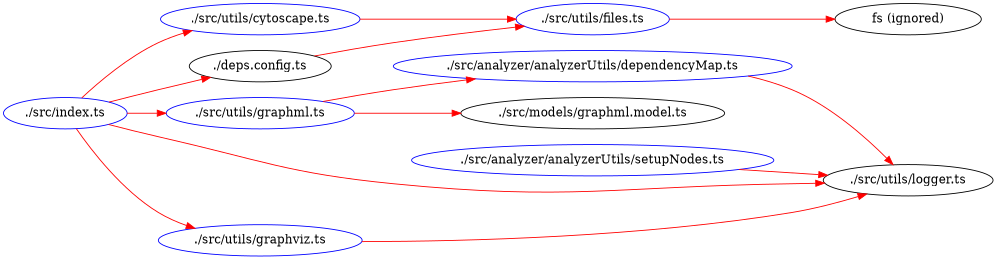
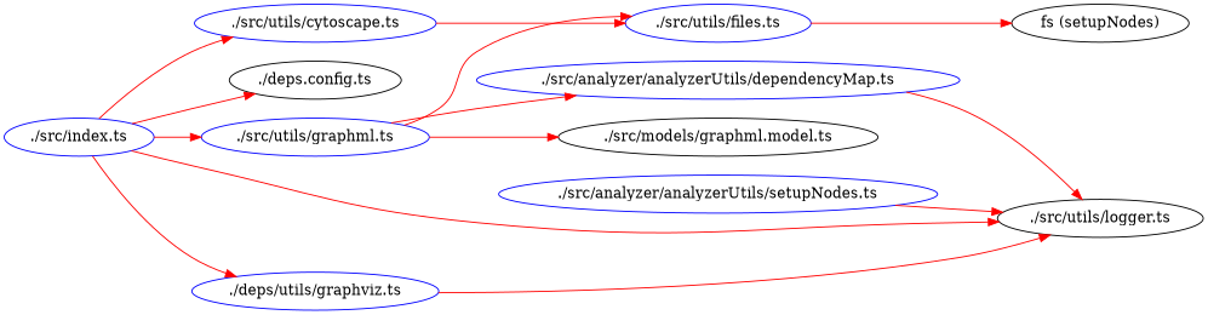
  digraph {
    rankdir=LR
    node [color=blue]
    edge [color=red]
    "./src/utils/logger.ts" [color=""]
    "./src/analyzer/analyzerUtils/dependencyMap.ts"
    "./src/analyzer/analyzerUtils/setupNodes.ts"
    "./src/index.ts"
    "./deps.config.ts" [color=""]
-   "./src/utils/graphviz.ts"
+   "./src/utils/graphviz.ts" [label="./deps/utils/graphviz.ts"]
    "./src/utils/cytoscape.ts"
    "./src/utils/graphml.ts"
    "./src/utils/files.ts"
    "./src/models/graphml.model.ts" [color=""]
-   "fs (ignored)" [color=""]
+   "fs (ignored)" [label="fs (setupNodes)" color=""]
    "./src/analyzer/analyzerUtils/dependencyMap.ts" -> "./src/utils/logger.ts"
    "./src/analyzer/analyzerUtils/setupNodes.ts" -> "./src/utils/logger.ts"
    "./src/index.ts" -> "./src/utils/logger.ts"
    "./src/index.ts" -> "./deps.config.ts"
    "./src/index.ts" -> "./src/utils/graphviz.ts"
    "./src/index.ts" -> "./src/utils/cytoscape.ts"
    "./src/index.ts" -> "./src/utils/graphml.ts"
    "./src/utils/graphviz.ts" -> "./src/utils/logger.ts"
    "./src/utils/cytoscape.ts" -> "./src/utils/files.ts"
    "./src/utils/graphml.ts" -> "./src/analyzer/analyzerUtils/dependencyMap.ts"
-   "./deps.config.ts" -> "./src/utils/files.ts"
+   "./src/utils/graphml.ts" -> "./src/utils/files.ts"
    "./src/utils/graphml.ts" -> "./src/models/graphml.model.ts"
    "./src/utils/files.ts" -> "fs (ignored)"
  }
